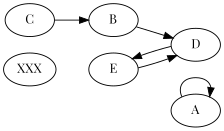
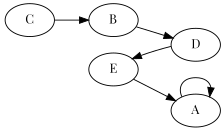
  digraph {
    fontname="Playfair Display"
    rankdir=LR
    node [fillcolor=white fontname="Playfair Display" style=filled]
    edge [fontname="Playfair Display"]
-   XXX
    A
    B
    D
    E
    C
    A -> A
    B -> D
    D -> E
-   E -> D
+   E -> A
    C -> B
  }
